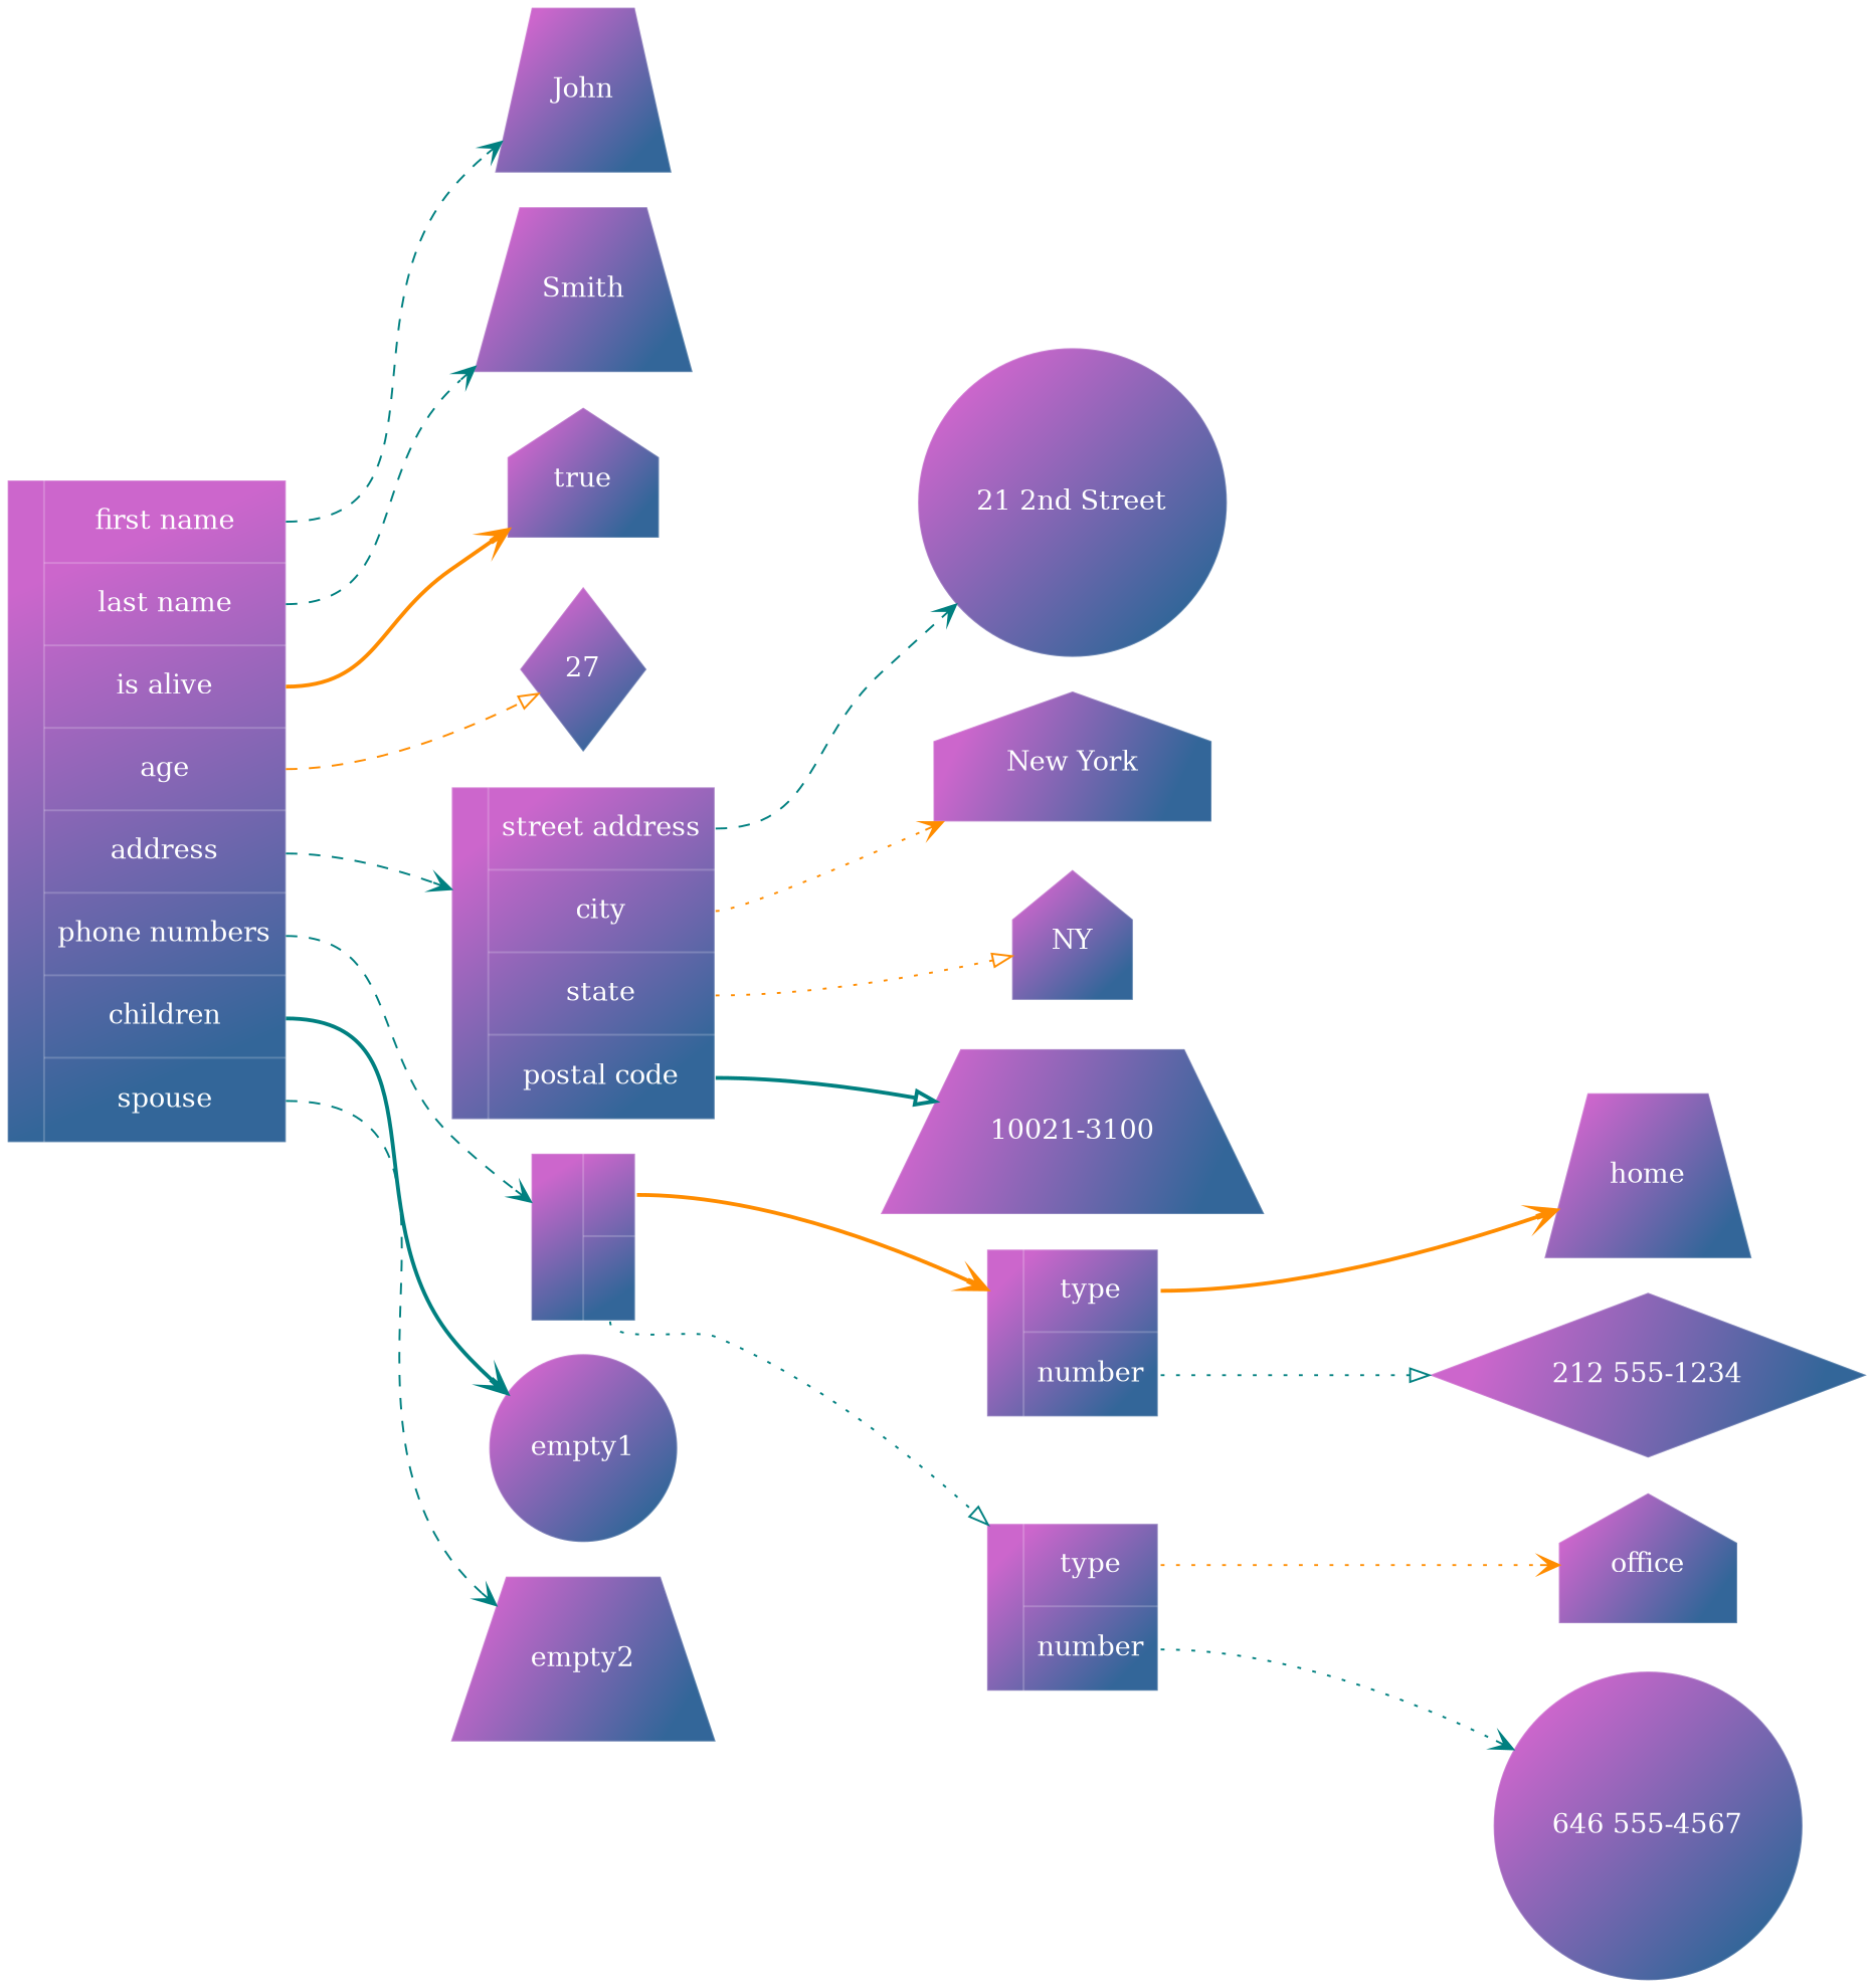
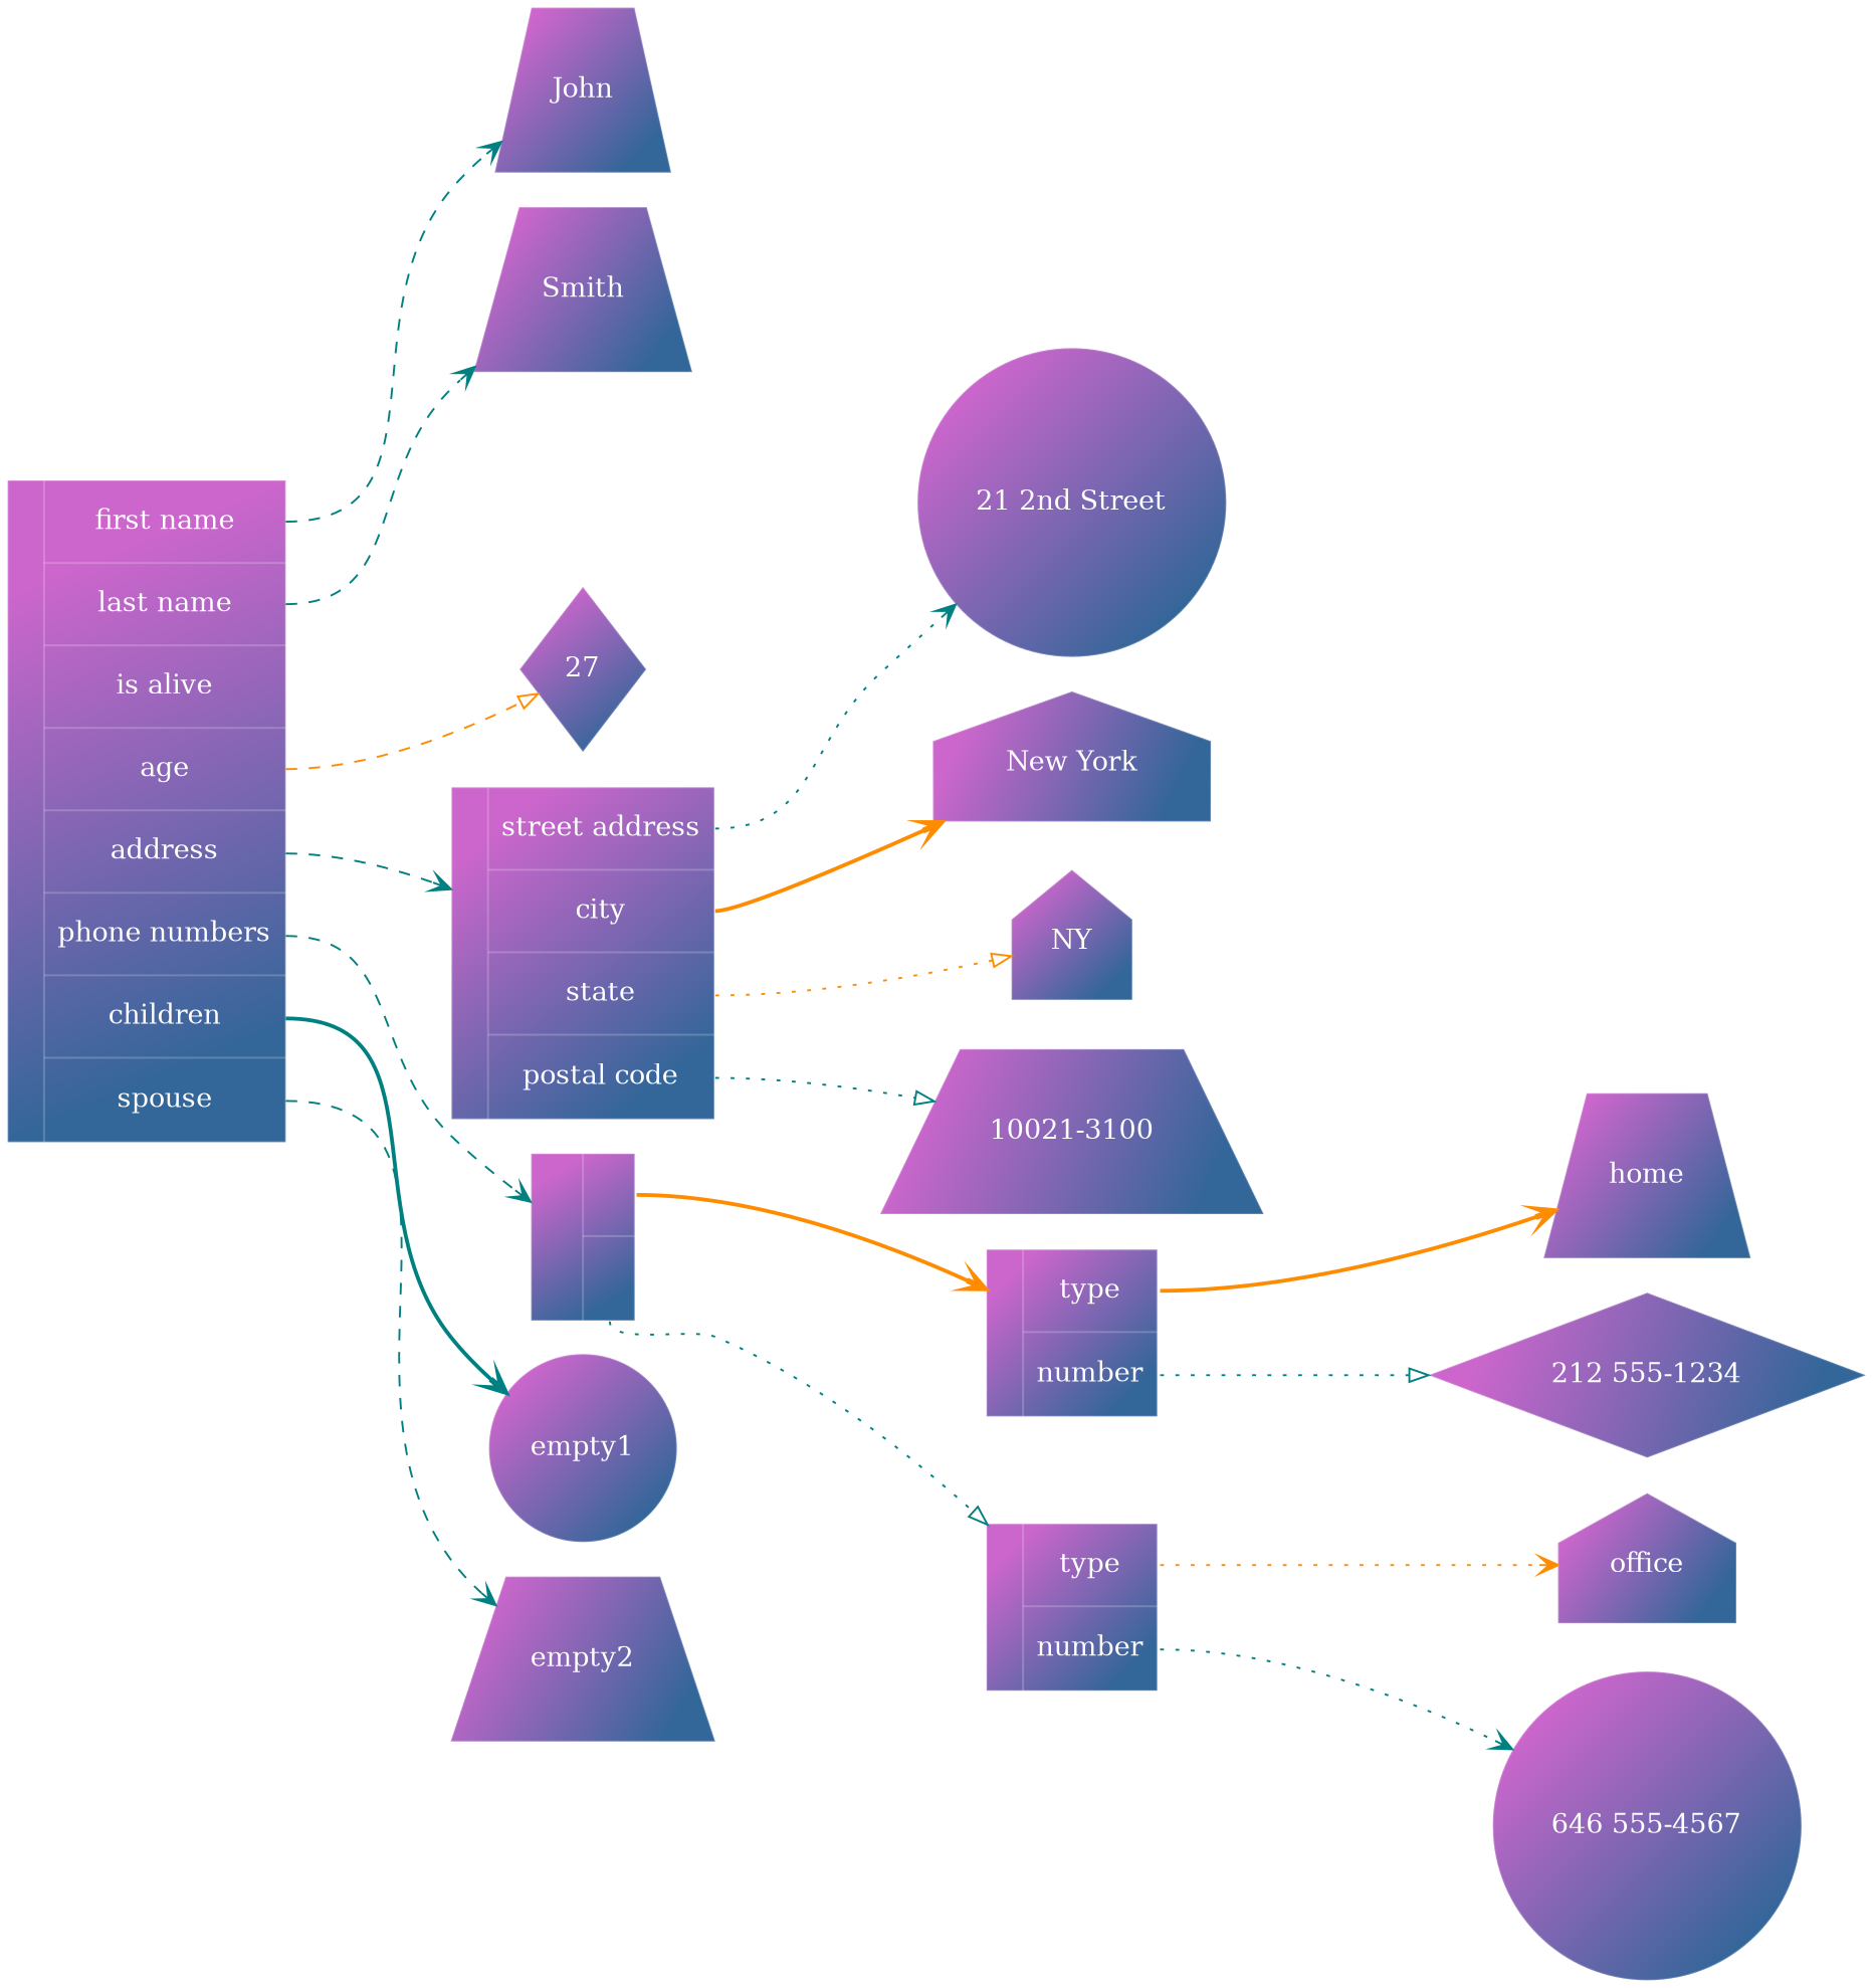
  digraph {
    rankdir=LR
    ranksep=1.2
    node [color="#fefefe33" fillcolor="#cc66cc:#336699" fontcolor=white gradientangle=315 margin=".1,.2" shape=record style=filled]
    edge [arrowhead=vee color=teal style=dashed tailport=1]
    n1 [label="{|{<1>first name|<2>last name|<3>is alive|<4>age|<5>address|<6>phone numbers|<7>children|<8>spouse}}"]
    n2 [label="{|{<1>street address|<2>city|<3>state|<4>postal code}}"]
    n3 [label="{|{<1>|<2>}}"]
    John [shape=trapezium]
    Smith [shape=trapezium]
-   true [shape=house]
    27 [shape=diamond]
    empty1 [shape=circle]
    empty2 [shape=trapezium]
    "21 2nd Street" [shape=circle]
    "New York" [shape=house]
    NY [shape=house]
    "10021-3100" [shape=trapezium]
    n14 [label="{|{<1>type|<2>number}}"]
    n15 [label="{|{<1>type|<2>number}}"]
    home [shape=trapezium]
    "212 555-1234" [shape=diamond]
    office [shape=house]
    "646 555-4567" [shape=circle]
    n1 -> n2 [tailport=5]
    n1 -> n3 [tailport=6]
    n1 -> John
    n1 -> Smith [tailport=2]
-   n1 -> true [color=darkorange style=bold tailport=3]
    n1 -> 27 [arrowhead=onormal color=darkorange tailport=4]
    n1 -> empty1 [style=bold tailport=7]
    n1 -> empty2 [tailport=8]
-   n2 -> "21 2nd Street"
-   n2 -> "New York" [color=darkorange style=dotted tailport=2]
+   n2 -> "21 2nd Street" [style=dotted]
+   n2 -> "New York" [color=darkorange style=bold tailport=2]
    n2 -> NY [arrowhead=onormal color=darkorange style=dotted tailport=3]
-   n2 -> "10021-3100" [arrowhead=onormal style=bold tailport=4]
+   n2 -> "10021-3100" [arrowhead=onormal style=dotted tailport=4]
    n3 -> n14 [color=darkorange style=bold]
    n3 -> n15 [arrowhead=onormal style=dotted tailport=2]
    n14 -> home [color=darkorange style=bold]
    n14 -> "212 555-1234" [arrowhead=onormal style=dotted tailport=2]
    n15 -> office [color=darkorange style=dotted]
    n15 -> "646 555-4567" [style=dotted tailport=2]
  }
